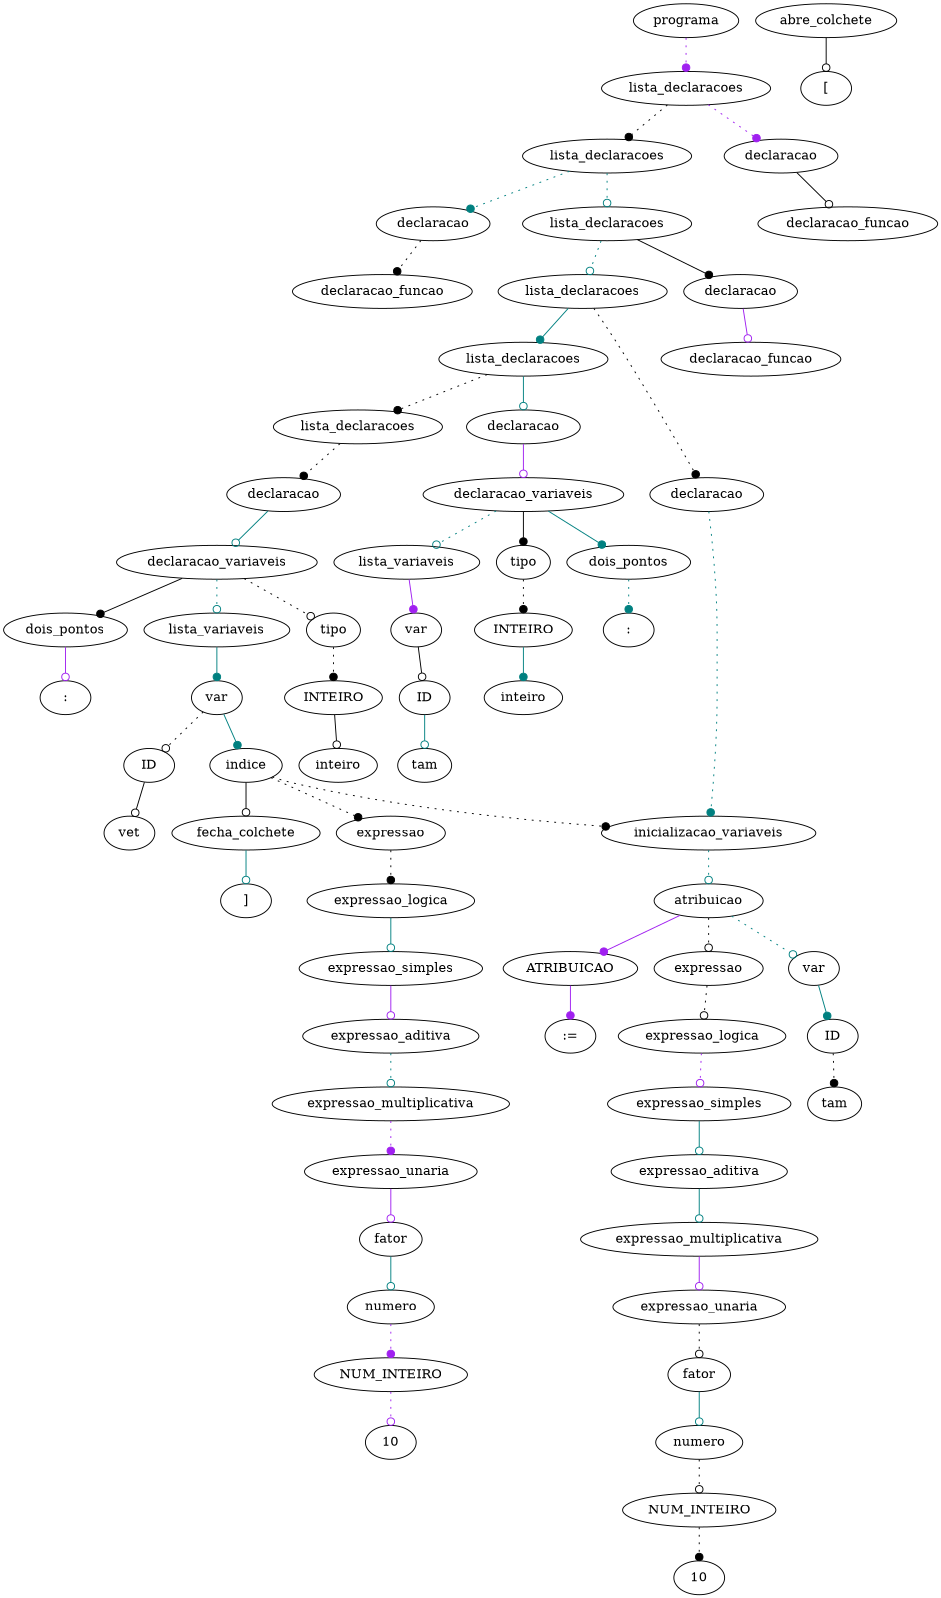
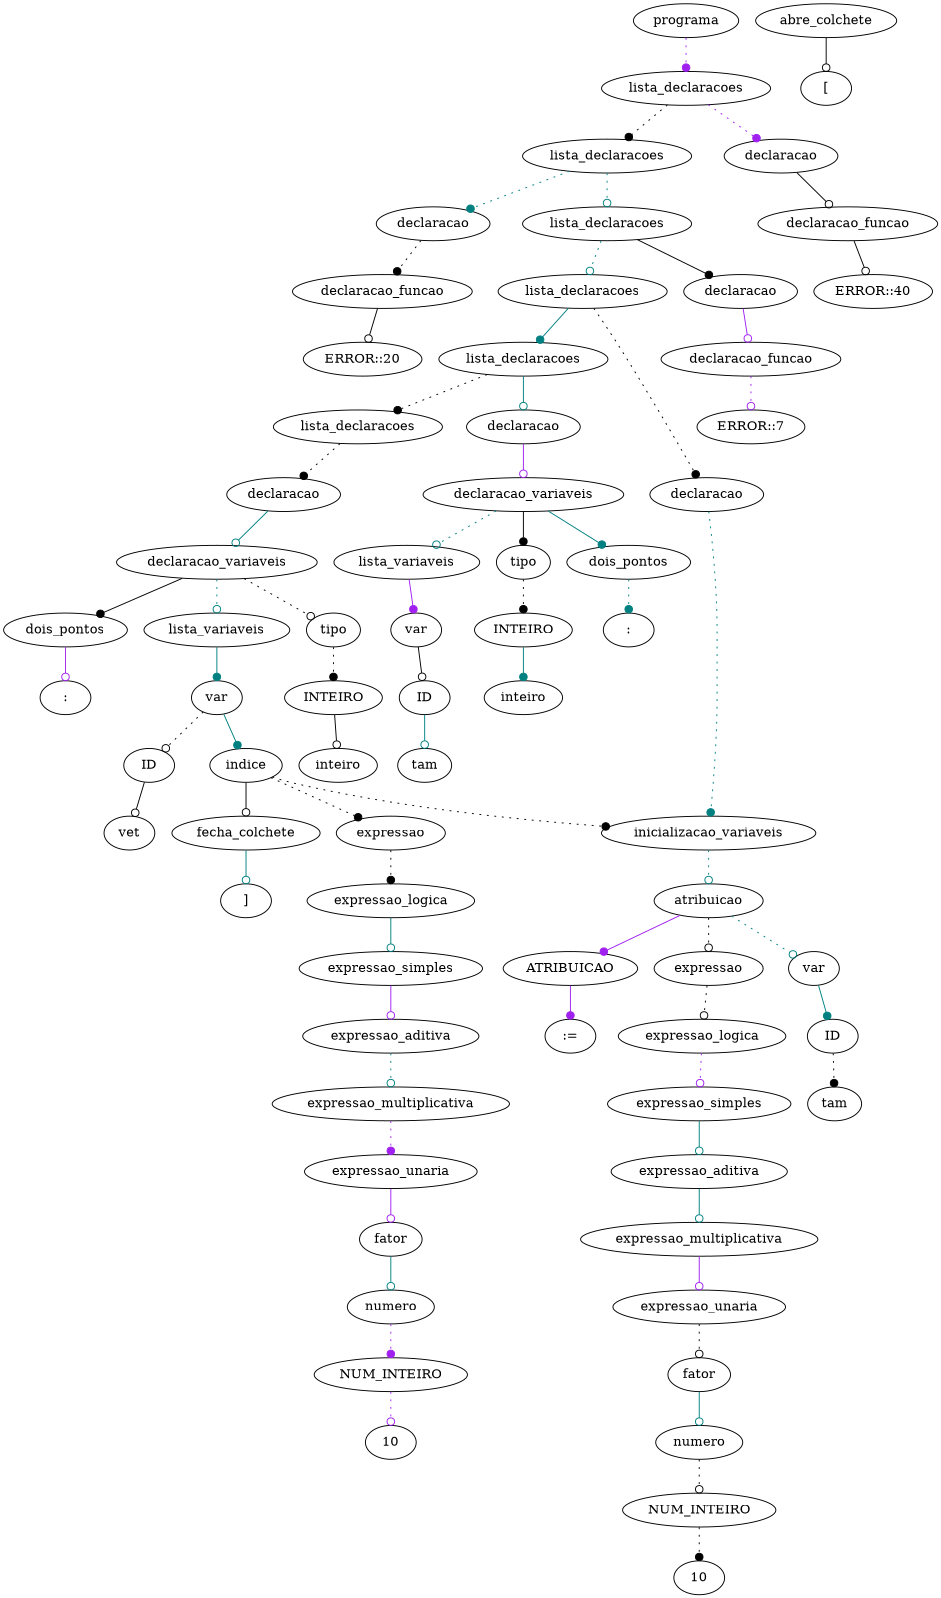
  digraph {
    edge [arrowhead=odot color=black style=dotted]
    n1 [label=programa]
    n2 [label=lista_declaracoes]
    n3 [label=lista_declaracoes]
    n4 [label=declaracao]
    n5 [label=lista_declaracoes]
    n6 [label=declaracao]
    n7 [label=declaracao_funcao]
    n8 [label=lista_declaracoes]
    n9 [label=declaracao]
    n10 [label=declaracao_funcao]
    n11 [label=lista_declaracoes]
    n12 [label=declaracao]
    n13 [label=declaracao_funcao]
    n14 [label=lista_declaracoes]
    n15 [label=declaracao]
    n16 [label=inicializacao_variaveis]
    n17 [label=declaracao]
    n18 [label=declaracao_variaveis]
    n19 [label=declaracao_variaveis]
    n20 [label=tipo]
    n21 [label=dois_pontos]
    n22 [label=lista_variaveis]
    n23 [label=INTEIRO]
    n24 [label=":"]
    n25 [label=var]
    n26 [label=inteiro]
    n27 [label=ID]
    n28 [label=indice]
    n29 [label=vet]
    n30 [label=expressao]
    n31 [label=fecha_colchete]
    n32 [label=abre_colchete]
    n33 [label="["]
    n34 [label=expressao_logica]
    n35 [label="]"]
    n36 [label=expressao_simples]
    n37 [label=expressao_aditiva]
    n38 [label=expressao_multiplicativa]
    n39 [label=expressao_unaria]
    n40 [label=fator]
    n41 [label=numero]
    n42 [label=NUM_INTEIRO]
    n43 [label=10]
    n44 [label=tipo]
    n45 [label=dois_pontos]
    n46 [label=lista_variaveis]
    n47 [label=INTEIRO]
    n48 [label=":"]
    n49 [label=var]
    n50 [label=inteiro]
    n51 [label=ID]
    n52 [label=tam]
    n53 [label=atribuicao]
    n54 [label=var]
    n55 [label=ATRIBUICAO]
    n56 [label=expressao]
    n57 [label=ID]
    n58 [label=":="]
    n59 [label=expressao_logica]
    n60 [label=tam]
    n61 [label=expressao_simples]
    n62 [label=expressao_aditiva]
    n63 [label=expressao_multiplicativa]
    n64 [label=expressao_unaria]
    n65 [label=fator]
    n66 [label=numero]
    n67 [label=NUM_INTEIRO]
    n68 [label=10]
+   n69 [label="ERROR::7"]
+   n70 [label="ERROR::20"]
+   n71 [label="ERROR::40"]
    n1 -> n2 [arrowhead=dot color=purple]
    n2 -> n3 [arrowhead=dot]
    n2 -> n4 [arrowhead=dot color=purple]
    n3 -> n5 [color=teal]
    n3 -> n6 [arrowhead=dot color=teal]
    n4 -> n7 [style=solid]
    n5 -> n8 [color=teal]
    n5 -> n9 [arrowhead=dot style=solid]
    n6 -> n10 [arrowhead=dot]
+   n7 -> n71 [style=solid]
    n8 -> n11 [arrowhead=dot color=teal style=solid]
    n8 -> n12 [arrowhead=dot]
    n9 -> n13 [color=purple style=solid]
+   n10 -> n70 [style=solid]
    n11 -> n14 [arrowhead=dot]
    n11 -> n15 [color=teal style=solid]
    n12 -> n16 [arrowhead=dot color=teal]
+   n13 -> n69 [color=purple]
    n14 -> n17 [arrowhead=dot]
    n15 -> n18 [color=purple style=solid]
    n16 -> n53 [color=teal]
    n17 -> n19 [color=teal style=solid]
    n18 -> n44 [arrowhead=dot style=solid]
    n18 -> n45 [arrowhead=dot color=teal style=solid]
    n18 -> n46 [color=teal]
    n19 -> n20
    n19 -> n21 [arrowhead=dot style=solid]
    n19 -> n22 [color=teal]
    n20 -> n23 [arrowhead=dot]
    n21 -> n24 [color=purple style=solid]
    n22 -> n25 [arrowhead=dot color=teal style=solid]
    n23 -> n26 [style=solid]
    n25 -> n27
    n25 -> n28 [arrowhead=dot color=teal style=solid]
    n27 -> n29 [style=solid]
    n28 -> n16 [arrowhead=dot]
    n28 -> n30 [arrowhead=dot]
    n28 -> n31 [style=solid]
    n30 -> n34 [arrowhead=dot]
    n31 -> n35 [color=teal style=solid]
    n32 -> n33 [style=solid]
    n34 -> n36 [color=teal style=solid]
    n36 -> n37 [color=purple style=solid]
    n37 -> n38 [color=teal]
    n38 -> n39 [arrowhead=dot color=purple]
    n39 -> n40 [color=purple style=solid]
    n40 -> n41 [color=teal style=solid]
    n41 -> n42 [arrowhead=dot color=purple]
    n42 -> n43 [color=purple]
    n44 -> n47 [arrowhead=dot]
    n45 -> n48 [arrowhead=dot color=teal]
    n46 -> n49 [arrowhead=dot color=purple style=solid]
    n47 -> n50 [arrowhead=dot color=teal style=solid]
    n49 -> n51 [style=solid]
    n51 -> n52 [color=teal style=solid]
    n53 -> n54 [color=teal]
    n53 -> n55 [arrowhead=dot color=purple style=solid]
    n53 -> n56
    n54 -> n57 [arrowhead=dot color=teal style=solid]
    n55 -> n58 [arrowhead=dot color=purple style=solid]
    n56 -> n59
    n57 -> n60 [arrowhead=dot]
    n59 -> n61 [color=purple]
    n61 -> n62 [color=teal style=solid]
    n62 -> n63 [color=teal style=solid]
    n63 -> n64 [color=purple style=solid]
    n64 -> n65
    n65 -> n66 [color=teal style=solid]
    n66 -> n67
    n67 -> n68 [arrowhead=dot]
  }
